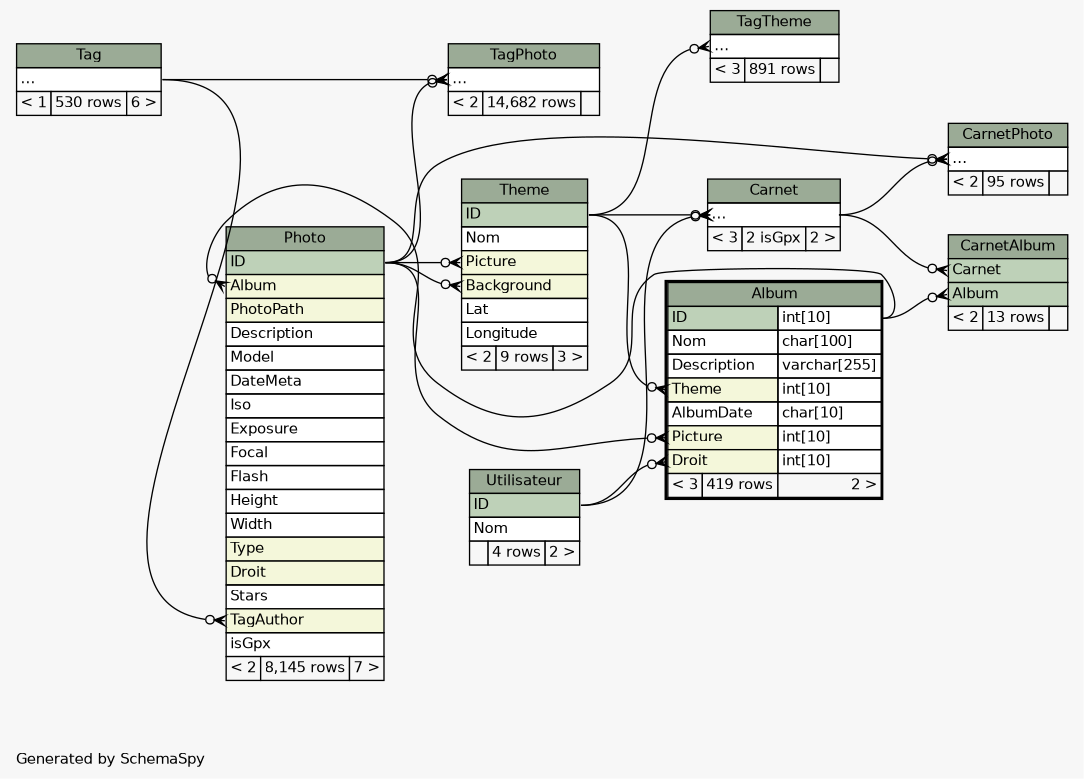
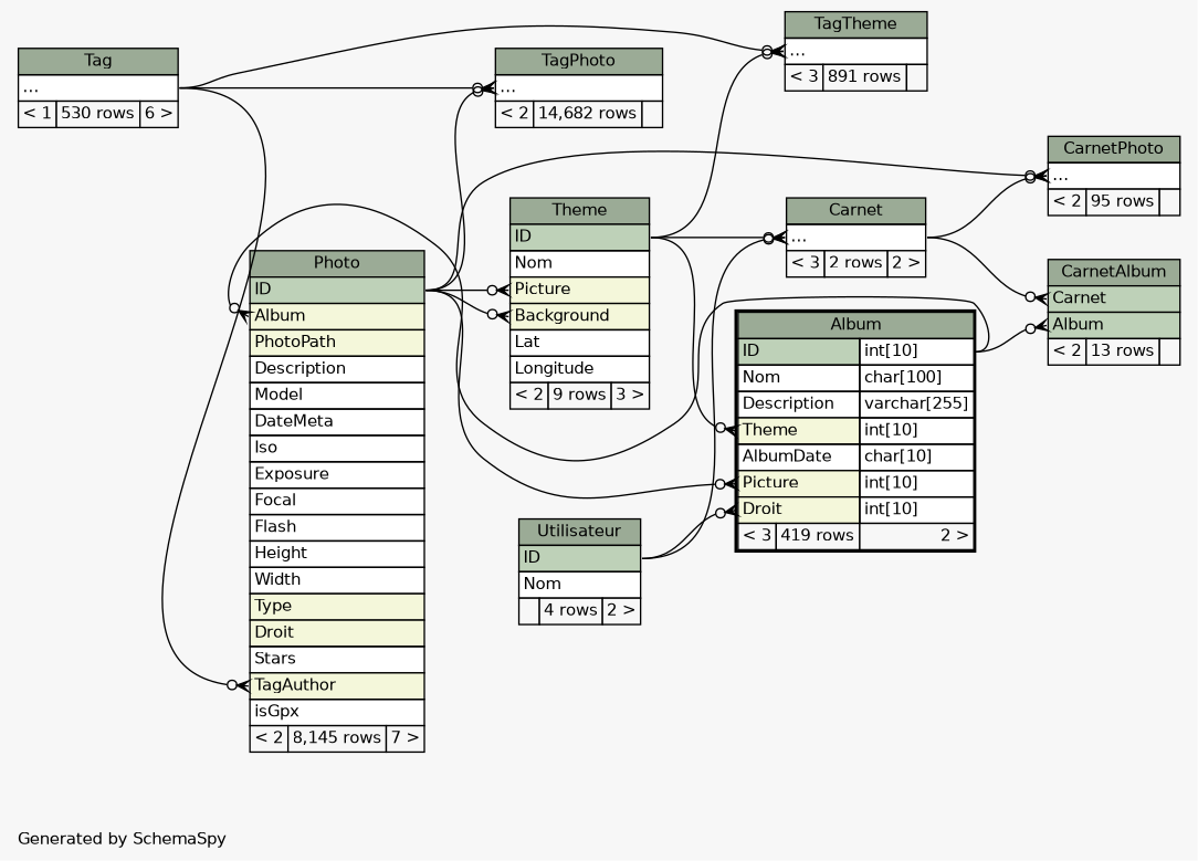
  digraph {
    bgcolor="#f7f7f7"
    fontname=Helvetica
    fontsize=11
    label="\nGenerated by SchemaSpy"
    labeljust=l
    nodesep=0.18
    rankdir=RL
    ranksep=0.46
    node [fontname=Helvetica fontsize=11 shape=plaintext]
    edge [arrowhead=none arrowsize=0.8 arrowtail=crowodot dir=back headport="ID:e" tailport="elipses:w"]
    n1 [label=<     <TABLE BORDER="2" CELLBORDER="1" CELLSPACING="0" BGCOLOR="#ffffff">       <TR><TD COLSPAN="3" BGCOLOR="#9bab96" ALIGN="CENTER">Album</TD></TR>       <TR><TD PORT="ID" COLSPAN="2" BGCOLOR="#bed1b8" ALIGN="LEFT">ID</TD><TD PORT="ID.type" ALIGN="LEFT">int[10]</TD></TR>       <TR><TD PORT="Nom" COLSPAN="2" ALIGN="LEFT">Nom</TD><TD PORT="Nom.type" ALIGN="LEFT">char[100]</TD></TR>       <TR><TD PORT="Description" COLSPAN="2" ALIGN="LEFT">Description</TD><TD PORT="Description.type" ALIGN="LEFT">varchar[255]</TD></TR>       <TR><TD PORT="Theme" COLSPAN="2" BGCOLOR="#f4f7da" ALIGN="LEFT">Theme</TD><TD PORT="Theme.type" ALIGN="LEFT">int[10]</TD></TR>       <TR><TD PORT="AlbumDate" COLSPAN="2" ALIGN="LEFT">AlbumDate</TD><TD PORT="AlbumDate.type" ALIGN="LEFT">char[10]</TD></TR>       <TR><TD PORT="Picture" COLSPAN="2" BGCOLOR="#f4f7da" ALIGN="LEFT">Picture</TD><TD PORT="Picture.type" ALIGN="LEFT">int[10]</TD></TR>       <TR><TD PORT="Droit" COLSPAN="2" BGCOLOR="#f4f7da" ALIGN="LEFT">Droit</TD><TD PORT="Droit.type" ALIGN="LEFT">int[10]</TD></TR>       <TR><TD ALIGN="LEFT" BGCOLOR="#f7f7f7">&lt; 3</TD><TD ALIGN="RIGHT" BGCOLOR="#f7f7f7">419 rows</TD><TD ALIGN="RIGHT" BGCOLOR="#f7f7f7">2 &gt;</TD></TR>     </TABLE>>]
    n2 [label=<     <TABLE BORDER="0" CELLBORDER="1" CELLSPACING="0" BGCOLOR="#ffffff">       <TR><TD COLSPAN="3" BGCOLOR="#9bab96" ALIGN="CENTER">Utilisateur</TD></TR>       <TR><TD PORT="ID" COLSPAN="3" BGCOLOR="#bed1b8" ALIGN="LEFT">ID</TD></TR>       <TR><TD PORT="Nom" COLSPAN="3" ALIGN="LEFT">Nom</TD></TR>       <TR><TD ALIGN="LEFT" BGCOLOR="#f7f7f7">  </TD><TD ALIGN="RIGHT" BGCOLOR="#f7f7f7">4 rows</TD><TD ALIGN="RIGHT" BGCOLOR="#f7f7f7">2 &gt;</TD></TR>     </TABLE>>]
    n3 [label=<     <TABLE BORDER="0" CELLBORDER="1" CELLSPACING="0" BGCOLOR="#ffffff">       <TR><TD COLSPAN="3" BGCOLOR="#9bab96" ALIGN="CENTER">Photo</TD></TR>       <TR><TD PORT="ID" COLSPAN="3" BGCOLOR="#bed1b8" ALIGN="LEFT">ID</TD></TR>       <TR><TD PORT="Album" COLSPAN="3" BGCOLOR="#f4f7da" ALIGN="LEFT">Album</TD></TR>       <TR><TD PORT="PhotoPath" COLSPAN="3" BGCOLOR="#f4f7da" ALIGN="LEFT">PhotoPath</TD></TR>       <TR><TD PORT="Description" COLSPAN="3" ALIGN="LEFT">Description</TD></TR>       <TR><TD PORT="Model" COLSPAN="3" ALIGN="LEFT">Model</TD></TR>       <TR><TD PORT="DateMeta" COLSPAN="3" ALIGN="LEFT">DateMeta</TD></TR>       <TR><TD PORT="Iso" COLSPAN="3" ALIGN="LEFT">Iso</TD></TR>       <TR><TD PORT="Exposure" COLSPAN="3" ALIGN="LEFT">Exposure</TD></TR>       <TR><TD PORT="Focal" COLSPAN="3" ALIGN="LEFT">Focal</TD></TR>       <TR><TD PORT="Flash" COLSPAN="3" ALIGN="LEFT">Flash</TD></TR>       <TR><TD PORT="Height" COLSPAN="3" ALIGN="LEFT">Height</TD></TR>       <TR><TD PORT="Width" COLSPAN="3" ALIGN="LEFT">Width</TD></TR>       <TR><TD PORT="Type" COLSPAN="3" BGCOLOR="#f4f7da" ALIGN="LEFT">Type</TD></TR>       <TR><TD PORT="Droit" COLSPAN="3" BGCOLOR="#f4f7da" ALIGN="LEFT">Droit</TD></TR>       <TR><TD PORT="Stars" COLSPAN="3" ALIGN="LEFT">Stars</TD></TR>       <TR><TD PORT="TagAuthor" COLSPAN="3" BGCOLOR="#f4f7da" ALIGN="LEFT">TagAuthor</TD></TR>       <TR><TD PORT="isGpx" COLSPAN="3" ALIGN="LEFT">isGpx</TD></TR>       <TR><TD ALIGN="LEFT" BGCOLOR="#f7f7f7">&lt; 2</TD><TD ALIGN="RIGHT" BGCOLOR="#f7f7f7">8,145 rows</TD><TD ALIGN="RIGHT" BGCOLOR="#f7f7f7">7 &gt;</TD></TR>     </TABLE>>]
    n4 [label=<     <TABLE BORDER="0" CELLBORDER="1" CELLSPACING="0" BGCOLOR="#ffffff">       <TR><TD COLSPAN="3" BGCOLOR="#9bab96" ALIGN="CENTER">Theme</TD></TR>       <TR><TD PORT="ID" COLSPAN="3" BGCOLOR="#bed1b8" ALIGN="LEFT">ID</TD></TR>       <TR><TD PORT="Nom" COLSPAN="3" ALIGN="LEFT">Nom</TD></TR>       <TR><TD PORT="Picture" COLSPAN="3" BGCOLOR="#f4f7da" ALIGN="LEFT">Picture</TD></TR>       <TR><TD PORT="Background" COLSPAN="3" BGCOLOR="#f4f7da" ALIGN="LEFT">Background</TD></TR>       <TR><TD PORT="Lat" COLSPAN="3" ALIGN="LEFT">Lat</TD></TR>       <TR><TD PORT="Longitude" COLSPAN="3" ALIGN="LEFT">Longitude</TD></TR>       <TR><TD ALIGN="LEFT" BGCOLOR="#f7f7f7">&lt; 2</TD><TD ALIGN="RIGHT" BGCOLOR="#f7f7f7">9 rows</TD><TD ALIGN="RIGHT" BGCOLOR="#f7f7f7">3 &gt;</TD></TR>     </TABLE>>]
    n5 [label=<     <TABLE BORDER="0" CELLBORDER="1" CELLSPACING="0" BGCOLOR="#ffffff">       <TR><TD COLSPAN="3" BGCOLOR="#9bab96" ALIGN="CENTER">Tag</TD></TR>       <TR><TD PORT="elipses" COLSPAN="3" ALIGN="LEFT">...</TD></TR>       <TR><TD ALIGN="LEFT" BGCOLOR="#f7f7f7">&lt; 1</TD><TD ALIGN="RIGHT" BGCOLOR="#f7f7f7">530 rows</TD><TD ALIGN="RIGHT" BGCOLOR="#f7f7f7">6 &gt;</TD></TR>     </TABLE>>]
-   n6 [label=<     <TABLE BORDER="0" CELLBORDER="1" CELLSPACING="0" BGCOLOR="#ffffff">       <TR><TD COLSPAN="3" BGCOLOR="#9bab96" ALIGN="CENTER">Carnet</TD></TR>       <TR><TD PORT="elipses" COLSPAN="3" ALIGN="LEFT">...</TD></TR>       <TR><TD ALIGN="LEFT" BGCOLOR="#f7f7f7">&lt; 3</TD><TD ALIGN="RIGHT" BGCOLOR="#f7f7f7">2 isGpx</TD><TD ALIGN="RIGHT" BGCOLOR="#f7f7f7">2 &gt;</TD></TR>     </TABLE>>]
+   n6 [label=<     <TABLE BORDER="0" CELLBORDER="1" CELLSPACING="0" BGCOLOR="#ffffff">       <TR><TD COLSPAN="3" BGCOLOR="#9bab96" ALIGN="CENTER">Carnet</TD></TR>       <TR><TD PORT="elipses" COLSPAN="3" ALIGN="LEFT">...</TD></TR>       <TR><TD ALIGN="LEFT" BGCOLOR="#f7f7f7">&lt; 3</TD><TD ALIGN="RIGHT" BGCOLOR="#f7f7f7">2 rows</TD><TD ALIGN="RIGHT" BGCOLOR="#f7f7f7">2 &gt;</TD></TR>     </TABLE>>]
    n7 [label=<     <TABLE BORDER="0" CELLBORDER="1" CELLSPACING="0" BGCOLOR="#ffffff">       <TR><TD COLSPAN="3" BGCOLOR="#9bab96" ALIGN="CENTER">CarnetAlbum</TD></TR>       <TR><TD PORT="Carnet" COLSPAN="3" BGCOLOR="#bed1b8" ALIGN="LEFT">Carnet</TD></TR>       <TR><TD PORT="Album" COLSPAN="3" BGCOLOR="#bed1b8" ALIGN="LEFT">Album</TD></TR>       <TR><TD ALIGN="LEFT" BGCOLOR="#f7f7f7">&lt; 2</TD><TD ALIGN="RIGHT" BGCOLOR="#f7f7f7">13 rows</TD><TD ALIGN="RIGHT" BGCOLOR="#f7f7f7">  </TD></TR>     </TABLE>>]
    n8 [label=<     <TABLE BORDER="0" CELLBORDER="1" CELLSPACING="0" BGCOLOR="#ffffff">       <TR><TD COLSPAN="3" BGCOLOR="#9bab96" ALIGN="CENTER">CarnetPhoto</TD></TR>       <TR><TD PORT="elipses" COLSPAN="3" ALIGN="LEFT">...</TD></TR>       <TR><TD ALIGN="LEFT" BGCOLOR="#f7f7f7">&lt; 2</TD><TD ALIGN="RIGHT" BGCOLOR="#f7f7f7">95 rows</TD><TD ALIGN="RIGHT" BGCOLOR="#f7f7f7">  </TD></TR>     </TABLE>>]
    n9 [label=<     <TABLE BORDER="0" CELLBORDER="1" CELLSPACING="0" BGCOLOR="#ffffff">       <TR><TD COLSPAN="3" BGCOLOR="#9bab96" ALIGN="CENTER">TagPhoto</TD></TR>       <TR><TD PORT="elipses" COLSPAN="3" ALIGN="LEFT">...</TD></TR>       <TR><TD ALIGN="LEFT" BGCOLOR="#f7f7f7">&lt; 2</TD><TD ALIGN="RIGHT" BGCOLOR="#f7f7f7">14,682 rows</TD><TD ALIGN="RIGHT" BGCOLOR="#f7f7f7">  </TD></TR>     </TABLE>>]
    n10 [label=<     <TABLE BORDER="0" CELLBORDER="1" CELLSPACING="0" BGCOLOR="#ffffff">       <TR><TD COLSPAN="3" BGCOLOR="#9bab96" ALIGN="CENTER">TagTheme</TD></TR>       <TR><TD PORT="elipses" COLSPAN="3" ALIGN="LEFT">...</TD></TR>       <TR><TD ALIGN="LEFT" BGCOLOR="#f7f7f7">&lt; 3</TD><TD ALIGN="RIGHT" BGCOLOR="#f7f7f7">891 rows</TD><TD ALIGN="RIGHT" BGCOLOR="#f7f7f7">  </TD></TR>     </TABLE>>]
    n1 -> n2 [tailport="Droit:w"]
    n1 -> n3 [tailport="Picture:w"]
    n1 -> n4 [tailport="Theme:w"]
    n3 -> n1 [headport="ID.type:e" tailport="Album:w"]
    n3 -> n5 [headport="elipses:e" tailport="TagAuthor:w"]
    n4 -> n3 [tailport="Background:w"]
    n4 -> n3 [tailport="Picture:w"]
    n6 -> n2
    n6 -> n4
    n7 -> n1 [headport="ID.type:e" tailport="Album:w"]
    n7 -> n6 [headport="elipses:e" tailport="Carnet:w"]
    n8 -> n3
    n8 -> n6 [headport="elipses:e"]
    n9 -> n3
    n9 -> n5 [headport="elipses:e"]
    n10 -> n4
+   n10 -> n5 [headport="elipses:e"]
  }
